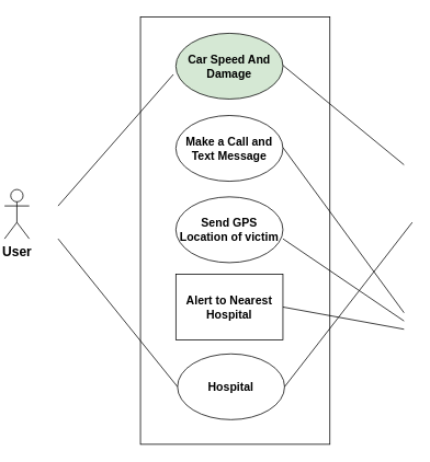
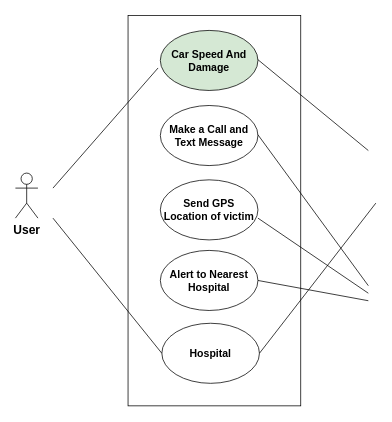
  <mxCell id="0" />
  <mxCell id="1" parent="0" />
- <mxCell id="2" value="&lt;b&gt;&lt;font style=&quot;font-size: 16px;&quot;&gt;User&lt;/font&gt;&lt;/b&gt;" style="shape=umlActor;verticalLabelPosition=bottom;verticalAlign=top;html=1;outlineConnect=0;" vertex="1" parent="1"><mxGeometry x="5" y="230" width="30" height="60" as="geometry" /></mxCell>
+ <mxCell id="2" value="&lt;b&gt;&lt;font style=&quot;font-size: 16px;&quot;&gt;User&lt;/font&gt;&lt;/b&gt;" style="shape=umlActor;verticalLabelPosition=bottom;verticalAlign=top;html=1;outlineConnect=0;" vertex="1" parent="1"><mxGeometry x="20" y="230" width="30" height="60" as="geometry" /></mxCell>
  <mxCell id="3" value="" style="rounded=0;whiteSpace=wrap;html=1;" vertex="1" parent="1"><mxGeometry x="170" y="20" width="230" height="520" as="geometry" /></mxCell>
  <mxCell id="4" value="&lt;span style=&quot;font-size: 14px;&quot;&gt;&lt;b&gt;Car Speed And Damage&lt;/b&gt;&lt;/span&gt;" style="ellipse;whiteSpace=wrap;html=1;fillColor=#d5e8d4;" vertex="1" parent="1"><mxGeometry x="213" y="40" width="130" height="80" as="geometry" /></mxCell>
  <mxCell id="5" value="&lt;b style=&quot;border-color: var(--border-color);&quot;&gt;&lt;font style=&quot;border-color: var(--border-color); font-size: 14px;&quot;&gt;Make a Call and Text Message&lt;/font&gt;&lt;/b&gt;" style="ellipse;whiteSpace=wrap;html=1;" vertex="1" parent="1"><mxGeometry x="213" y="140" width="130" height="80" as="geometry" /></mxCell>
  <mxCell id="6" value="&lt;b style=&quot;border-color: var(--border-color);&quot;&gt;&lt;font style=&quot;border-color: var(--border-color); font-size: 14px;&quot;&gt;Send GPS Location of victim&lt;/font&gt;&lt;/b&gt;" style="ellipse;whiteSpace=wrap;html=1;" vertex="1" parent="1"><mxGeometry x="213" y="239" width="130" height="80" as="geometry" /></mxCell>
- <mxCell id="7" value="&lt;b style=&quot;border-color: var(--border-color);&quot;&gt;&lt;font style=&quot;border-color: var(--border-color); font-size: 14px;&quot;&gt;Alert to Nearest Hospital&lt;/font&gt;&lt;/b&gt;" style="whiteSpace=wrap;html=1;rounded=0;" vertex="1" parent="1"><mxGeometry x="213" y="333" width="130" height="80" as="geometry" /></mxCell>
+ <mxCell id="7" value="&lt;b style=&quot;border-color: var(--border-color);&quot;&gt;&lt;font style=&quot;border-color: var(--border-color); font-size: 14px;&quot;&gt;Alert to Nearest Hospital&lt;/font&gt;&lt;/b&gt;" style="ellipse;whiteSpace=wrap;html=1;" vertex="1" parent="1"><mxGeometry x="213" y="333" width="130" height="80" as="geometry" /></mxCell>
  <mxCell id="8" value="&lt;b&gt;&lt;font style=&quot;font-size: 14px;&quot;&gt;Hospital&lt;/font&gt;&lt;/b&gt;" style="ellipse;whiteSpace=wrap;html=1;" vertex="1" parent="1"><mxGeometry x="215" y="430" width="130" height="80" as="geometry" /></mxCell>
  <mxCell id="9" value="" style="endArrow=none;html=1;rounded=0;entryX=-0.023;entryY=0.625;entryDx=0;entryDy=0;entryPerimeter=0;" edge="1" parent="1" target="4"><mxGeometry width="50" height="50" relative="1" as="geometry"><mxPoint x="70" y="250" as="sourcePoint" /><mxPoint x="120" y="200" as="targetPoint" /></mxGeometry></mxCell>
  <mxCell id="10" value="" style="endArrow=none;html=1;rounded=0;entryX=-0.023;entryY=0.625;entryDx=0;entryDy=0;entryPerimeter=0;exitX=0;exitY=0.5;exitDx=0;exitDy=0;" edge="1" parent="1" source="8"><mxGeometry width="50" height="50" relative="1" as="geometry"><mxPoint x="-70" y="450" as="sourcePoint" /><mxPoint x="70" y="290" as="targetPoint" /></mxGeometry></mxCell>
  <mxCell id="11" value="" style="endArrow=none;html=1;rounded=0;entryX=-0.023;entryY=0.625;entryDx=0;entryDy=0;entryPerimeter=0;" edge="1" parent="1"><mxGeometry width="50" height="50" relative="1" as="geometry"><mxPoint x="490" y="200" as="sourcePoint" /><mxPoint x="343" y="79" as="targetPoint" /></mxGeometry></mxCell>
  <mxCell id="12" value="" style="endArrow=none;html=1;rounded=0;entryX=1;entryY=0.5;entryDx=0;entryDy=0;" edge="1" parent="1" target="8"><mxGeometry width="50" height="50" relative="1" as="geometry"><mxPoint x="500" y="270" as="sourcePoint" /><mxPoint x="330" y="120" as="targetPoint" /></mxGeometry></mxCell>
  <mxCell id="13" value="" style="endArrow=none;html=1;rounded=0;entryX=1;entryY=0.5;entryDx=0;entryDy=0;" edge="1" parent="1" target="7"><mxGeometry width="50" height="50" relative="1" as="geometry"><mxPoint x="490" y="400" as="sourcePoint" /><mxPoint x="353" y="543" as="targetPoint" /></mxGeometry></mxCell>
  <mxCell id="14" value="" style="endArrow=none;html=1;rounded=0;entryX=1;entryY=0.5;entryDx=0;entryDy=0;" edge="1" parent="1"><mxGeometry width="50" height="50" relative="1" as="geometry"><mxPoint x="490" y="390" as="sourcePoint" /><mxPoint x="343" y="290" as="targetPoint" /><Array as="points" /></mxGeometry></mxCell>
  <mxCell id="15" value="" style="endArrow=none;html=1;rounded=0;entryX=-0.023;entryY=0.625;entryDx=0;entryDy=0;entryPerimeter=0;" edge="1" parent="1"><mxGeometry width="50" height="50" relative="1" as="geometry"><mxPoint x="490" y="380" as="sourcePoint" /><mxPoint x="343" y="179" as="targetPoint" /></mxGeometry></mxCell>
